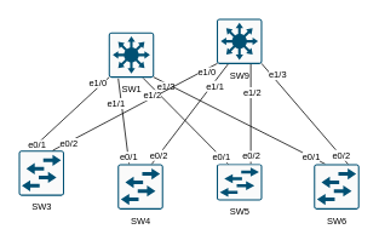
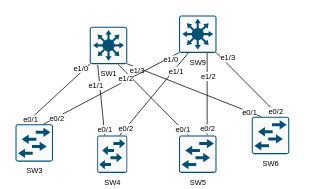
  <mxCell id="0" />
  <mxCell id="1" parent="0" />
  <mxCell id="2" style="edgeStyle=none;rounded=0;orthogonalLoop=1;jettySize=auto;html=1;exitX=0.25;exitY=0;exitDx=0;exitDy=0;exitPerimeter=0;endArrow=none;endFill=0;entryX=0.015;entryY=0.985;entryDx=0;entryDy=0;entryPerimeter=0;fontSize=10;" edge="1" parent="1" source="5" target="30"><mxGeometry relative="1" as="geometry"><mxPoint x="125" y="90" as="targetPoint" /></mxGeometry></mxCell>
  <mxCell id="3" value="e0/1" style="edgeLabel;html=1;align=center;verticalAlign=middle;resizable=0;points=[];fontSize=10;" vertex="1" connectable="0" parent="2"><mxGeometry x="-0.792" y="1" relative="1" as="geometry"><mxPoint x="-1" y="2" as="offset" /></mxGeometry></mxCell>
  <mxCell id="4" value="e1/0" style="edgeLabel;html=1;align=center;verticalAlign=middle;resizable=0;points=[];fontSize=10;" vertex="1" connectable="0" parent="2"><mxGeometry x="0.645" relative="1" as="geometry"><mxPoint x="2" y="-9" as="offset" /></mxGeometry></mxCell>
  <mxCell id="5" value="SW3" style="sketch=0;points=[[0.015,0.015,0],[0.985,0.015,0],[0.985,0.985,0],[0.015,0.985,0],[0.25,0,0],[0.5,0,0],[0.75,0,0],[1,0.25,0],[1,0.5,0],[1,0.75,0],[0.75,1,0],[0.5,1,0],[0.25,1,0],[0,0.75,0],[0,0.5,0],[0,0.25,0]];verticalLabelPosition=bottom;html=1;verticalAlign=top;aspect=fixed;align=center;pointerEvents=1;shape=mxgraph.cisco19.rect;prIcon=workgroup_switch;fillColor=#FAFAFA;strokeColor=#005073;fontSize=10;" vertex="1" parent="1"><mxGeometry x="20" y="165" width="50" height="50" as="geometry" /></mxCell>
- <mxCell id="6" value="SW4" style="sketch=0;points=[[0.015,0.015,0],[0.985,0.015,0],[0.985,0.985,0],[0.015,0.985,0],[0.25,0,0],[0.5,0,0],[0.75,0,0],[1,0.25,0],[1,0.5,0],[1,0.75,0],[0.75,1,0],[0.5,1,0],[0.25,1,0],[0,0.75,0],[0,0.5,0],[0,0.25,0]];verticalLabelPosition=bottom;html=1;verticalAlign=top;aspect=fixed;align=center;pointerEvents=1;shape=mxgraph.cisco19.rect;prIcon=workgroup_switch;fillColor=#FAFAFA;strokeColor=#005073;fontSize=10;" vertex="1" parent="1"><mxGeometry x="129" y="180" width="50" height="50" as="geometry" /></mxCell>
+ <mxCell id="6" value="SW4" style="sketch=0;points=[[0.015,0.015,0],[0.985,0.015,0],[0.985,0.985,0],[0.015,0.985,0],[0.25,0,0],[0.5,0,0],[0.75,0,0],[1,0.25,0],[1,0.5,0],[1,0.75,0],[0.75,1,0],[0.5,1,0],[0.25,1,0],[0,0.75,0],[0,0.5,0],[0,0.25,0]];verticalLabelPosition=bottom;html=1;verticalAlign=top;aspect=fixed;align=center;pointerEvents=1;shape=mxgraph.cisco19.rect;prIcon=workgroup_switch;fillColor=#FAFAFA;strokeColor=#005073;fontSize=10;" vertex="1" parent="1"><mxGeometry x="129" y="180" width="40" height="50" as="geometry" /></mxCell>
  <mxCell id="7" style="edgeStyle=none;rounded=0;orthogonalLoop=1;jettySize=auto;html=1;exitX=0.75;exitY=0;exitDx=0;exitDy=0;exitPerimeter=0;endArrow=none;endFill=0;entryX=0.75;entryY=1;entryDx=0;entryDy=0;entryPerimeter=0;fontSize=10;" edge="1" parent="1" source="10" target="31"><mxGeometry relative="1" as="geometry" /></mxCell>
  <mxCell id="8" value="e0/2" style="edgeLabel;html=1;align=center;verticalAlign=middle;resizable=0;points=[];fontSize=10;" vertex="1" connectable="0" parent="7"><mxGeometry x="-0.816" relative="1" as="geometry"><mxPoint as="offset" /></mxGeometry></mxCell>
  <mxCell id="9" value="e1/2" style="edgeLabel;html=1;align=center;verticalAlign=middle;resizable=0;points=[];fontSize=10;" vertex="1" connectable="0" parent="7"><mxGeometry x="0.418" y="-1" relative="1" as="geometry"><mxPoint y="-2" as="offset" /></mxGeometry></mxCell>
- <mxCell id="10" value="SW5" style="sketch=0;points=[[0.015,0.015,0],[0.985,0.015,0],[0.985,0.985,0],[0.015,0.985,0],[0.25,0,0],[0.5,0,0],[0.75,0,0],[1,0.25,0],[1,0.5,0],[1,0.75,0],[0.75,1,0],[0.5,1,0],[0.25,1,0],[0,0.75,0],[0,0.5,0],[0,0.25,0]];verticalLabelPosition=bottom;html=1;verticalAlign=top;aspect=fixed;align=center;pointerEvents=1;shape=mxgraph.cisco19.rect;prIcon=workgroup_switch;fillColor=#FAFAFA;strokeColor=#005073;fontSize=10;" vertex="1" parent="1"><mxGeometry x="238" y="180" width="50" height="40" as="geometry" /></mxCell>
+ <mxCell id="10" value="SW5" style="sketch=0;points=[[0.015,0.015,0],[0.985,0.015,0],[0.985,0.985,0],[0.015,0.985,0],[0.25,0,0],[0.5,0,0],[0.75,0,0],[1,0.25,0],[1,0.5,0],[1,0.75,0],[0.75,1,0],[0.5,1,0],[0.25,1,0],[0,0.75,0],[0,0.5,0],[0,0.25,0]];verticalLabelPosition=bottom;html=1;verticalAlign=top;aspect=fixed;align=center;pointerEvents=1;shape=mxgraph.cisco19.rect;prIcon=workgroup_switch;fillColor=#FAFAFA;strokeColor=#005073;fontSize=10;" vertex="1" parent="1"><mxGeometry x="238" y="180" width="50" height="50" as="geometry" /></mxCell>
  <mxCell id="11" style="edgeStyle=none;rounded=0;orthogonalLoop=1;jettySize=auto;html=1;exitX=0.25;exitY=0;exitDx=0;exitDy=0;exitPerimeter=0;endArrow=none;endFill=0;entryX=0.985;entryY=0.985;entryDx=0;entryDy=0;entryPerimeter=0;fontSize=10;" edge="1" parent="1" source="14" target="30"><mxGeometry relative="1" as="geometry" /></mxCell>
  <mxCell id="12" value="e0/1" style="edgeLabel;html=1;align=center;verticalAlign=middle;resizable=0;points=[];fontSize=10;" vertex="1" connectable="0" parent="11"><mxGeometry x="-0.828" relative="1" as="geometry"><mxPoint as="offset" /></mxGeometry></mxCell>
  <mxCell id="13" value="e1/3" style="edgeLabel;html=1;align=center;verticalAlign=middle;resizable=0;points=[];fontSize=10;" vertex="1" connectable="0" parent="11"><mxGeometry x="0.855" relative="1" as="geometry"><mxPoint y="3" as="offset" /></mxGeometry></mxCell>
- <mxCell id="14" value="SW6" style="sketch=0;points=[[0.015,0.015,0],[0.985,0.015,0],[0.985,0.985,0],[0.015,0.985,0],[0.25,0,0],[0.5,0,0],[0.75,0,0],[1,0.25,0],[1,0.5,0],[1,0.75,0],[0.75,1,0],[0.5,1,0],[0.25,1,0],[0,0.75,0],[0,0.5,0],[0,0.25,0]];verticalLabelPosition=bottom;html=1;verticalAlign=top;aspect=fixed;align=center;pointerEvents=1;shape=mxgraph.cisco19.rect;prIcon=workgroup_switch;fillColor=#FAFAFA;strokeColor=#005073;fontSize=10;" vertex="1" parent="1"><mxGeometry x="345" y="180" width="50" height="50" as="geometry" /></mxCell>
+ <mxCell id="14" value="SW6" style="sketch=0;points=[[0.015,0.015,0],[0.985,0.015,0],[0.985,0.985,0],[0.015,0.985,0],[0.25,0,0],[0.5,0,0],[0.75,0,0],[1,0.25,0],[1,0.5,0],[1,0.75,0],[0.75,1,0],[0.5,1,0],[0.25,1,0],[0,0.75,0],[0,0.5,0],[0,0.25,0]];verticalLabelPosition=bottom;html=1;verticalAlign=top;aspect=fixed;align=center;pointerEvents=1;shape=mxgraph.cisco19.rect;prIcon=workgroup_switch;fillColor=#FAFAFA;strokeColor=#005073;fontSize=10;" vertex="1" parent="1"><mxGeometry x="335" y="155" width="50" height="50" as="geometry" /></mxCell>
  <mxCell id="15" style="edgeStyle=none;rounded=0;orthogonalLoop=1;jettySize=auto;html=1;exitX=0.75;exitY=0;exitDx=0;exitDy=0;exitPerimeter=0;entryX=0.015;entryY=0.985;entryDx=0;entryDy=0;entryPerimeter=0;endArrow=none;endFill=0;fontSize=10;" edge="1" parent="1" source="5" target="31"><mxGeometry relative="1" as="geometry" /></mxCell>
  <mxCell id="16" value="e0/2" style="edgeLabel;html=1;align=center;verticalAlign=middle;resizable=0;points=[];fontSize=10;" vertex="1" connectable="0" parent="15"><mxGeometry x="-0.816" relative="1" as="geometry"><mxPoint as="offset" /></mxGeometry></mxCell>
  <mxCell id="17" value="e1/0" style="edgeLabel;html=1;align=center;verticalAlign=middle;resizable=0;points=[];fontSize=10;" vertex="1" connectable="0" parent="15"><mxGeometry x="0.872" y="1" relative="1" as="geometry"><mxPoint y="4" as="offset" /></mxGeometry></mxCell>
  <mxCell id="18" style="edgeStyle=none;rounded=0;orthogonalLoop=1;jettySize=auto;html=1;exitX=0.25;exitY=0;exitDx=0;exitDy=0;exitPerimeter=0;entryX=0.212;entryY=1.02;entryDx=0;entryDy=0;entryPerimeter=0;endArrow=none;endFill=0;fontSize=10;" edge="1" parent="1" source="6" target="30"><mxGeometry relative="1" as="geometry" /></mxCell>
  <mxCell id="19" value="e0/1" style="edgeLabel;html=1;align=center;verticalAlign=middle;resizable=0;points=[];fontSize=10;" vertex="1" connectable="0" parent="18"><mxGeometry x="-0.819" relative="1" as="geometry"><mxPoint as="offset" /></mxGeometry></mxCell>
  <mxCell id="20" value="e1/1" style="edgeLabel;html=1;align=center;verticalAlign=middle;resizable=0;points=[];fontSize=10;" vertex="1" connectable="0" parent="18"><mxGeometry x="0.643" relative="1" as="geometry"><mxPoint x="-5" y="10" as="offset" /></mxGeometry></mxCell>
  <mxCell id="21" style="edgeStyle=none;rounded=0;orthogonalLoop=1;jettySize=auto;html=1;exitX=0.75;exitY=0;exitDx=0;exitDy=0;exitPerimeter=0;entryX=0.25;entryY=1;entryDx=0;entryDy=0;entryPerimeter=0;endArrow=none;endFill=0;fontSize=10;" edge="1" parent="1" source="6" target="31"><mxGeometry relative="1" as="geometry" /></mxCell>
  <mxCell id="22" value="e0/2" style="edgeLabel;html=1;align=center;verticalAlign=middle;resizable=0;points=[];fontSize=10;" vertex="1" connectable="0" parent="21"><mxGeometry x="-0.833" relative="1" as="geometry"><mxPoint y="-1" as="offset" /></mxGeometry></mxCell>
  <mxCell id="23" value="e1/1" style="edgeLabel;html=1;align=center;verticalAlign=middle;resizable=0;points=[];fontSize=10;" vertex="1" connectable="0" parent="21"><mxGeometry x="0.572" relative="1" as="geometry"><mxPoint x="3" as="offset" /></mxGeometry></mxCell>
  <mxCell id="24" style="edgeStyle=none;rounded=0;orthogonalLoop=1;jettySize=auto;html=1;exitX=0.25;exitY=0;exitDx=0;exitDy=0;exitPerimeter=0;endArrow=none;endFill=0;entryX=0.75;entryY=1;entryDx=0;entryDy=0;entryPerimeter=0;fontSize=10;" edge="1" parent="1" source="10" target="30"><mxGeometry relative="1" as="geometry" /></mxCell>
  <mxCell id="25" value="e0/1" style="edgeLabel;html=1;align=center;verticalAlign=middle;resizable=0;points=[];fontSize=10;" vertex="1" connectable="0" parent="24"><mxGeometry x="-0.818" relative="1" as="geometry"><mxPoint as="offset" /></mxGeometry></mxCell>
  <mxCell id="26" value="e1/2" style="edgeLabel;html=1;align=center;verticalAlign=middle;resizable=0;points=[];fontSize=10;" vertex="1" connectable="0" parent="24"><mxGeometry x="0.597" y="-1" relative="1" as="geometry"><mxPoint x="-9" as="offset" /></mxGeometry></mxCell>
  <mxCell id="27" style="edgeStyle=none;rounded=0;orthogonalLoop=1;jettySize=auto;html=1;exitX=0.75;exitY=0;exitDx=0;exitDy=0;exitPerimeter=0;entryX=0.985;entryY=0.985;entryDx=0;entryDy=0;entryPerimeter=0;endArrow=none;endFill=0;fontSize=10;" edge="1" parent="1" source="14" target="31"><mxGeometry relative="1" as="geometry" /></mxCell>
  <mxCell id="28" value="e0/2" style="edgeLabel;html=1;align=center;verticalAlign=middle;resizable=0;points=[];fontSize=10;" vertex="1" connectable="0" parent="27"><mxGeometry x="-0.827" y="-1" relative="1" as="geometry"><mxPoint as="offset" /></mxGeometry></mxCell>
  <mxCell id="29" value="e1/3" style="edgeLabel;html=1;align=center;verticalAlign=middle;resizable=0;points=[];fontSize=10;" vertex="1" connectable="0" parent="27"><mxGeometry x="0.635" relative="1" as="geometry"><mxPoint y="-9" as="offset" /></mxGeometry></mxCell>
  <mxCell id="30" value="SW1" style="sketch=0;points=[[0.015,0.015,0],[0.985,0.015,0],[0.985,0.985,0],[0.015,0.985,0],[0.25,0,0],[0.5,0,0],[0.75,0,0],[1,0.25,0],[1,0.5,0],[1,0.75,0],[0.75,1,0],[0.5,1,0],[0.25,1,0],[0,0.75,0],[0,0.5,0],[0,0.25,0]];verticalLabelPosition=bottom;html=1;verticalAlign=top;aspect=fixed;align=center;pointerEvents=1;shape=mxgraph.cisco19.rect;prIcon=l3_switch;fillColor=#FAFAFA;strokeColor=#005073;fontSize=10;" vertex="1" parent="1"><mxGeometry x="119" y="35" width="50" height="50" as="geometry" /></mxCell>
  <mxCell id="31" value="SW9" style="sketch=0;points=[[0.015,0.015,0],[0.985,0.015,0],[0.985,0.985,0],[0.015,0.985,0],[0.25,0,0],[0.5,0,0],[0.75,0,0],[1,0.25,0],[1,0.5,0],[1,0.75,0],[0.75,1,0],[0.5,1,0],[0.25,1,0],[0,0.75,0],[0,0.5,0],[0,0.25,0]];verticalLabelPosition=bottom;html=1;verticalAlign=top;aspect=fixed;align=center;pointerEvents=1;shape=mxgraph.cisco19.rect;prIcon=l3_switch;fillColor=#FAFAFA;strokeColor=#005073;fontSize=10;" vertex="1" parent="1"><mxGeometry x="238" y="20" width="50" height="50" as="geometry" /></mxCell>
